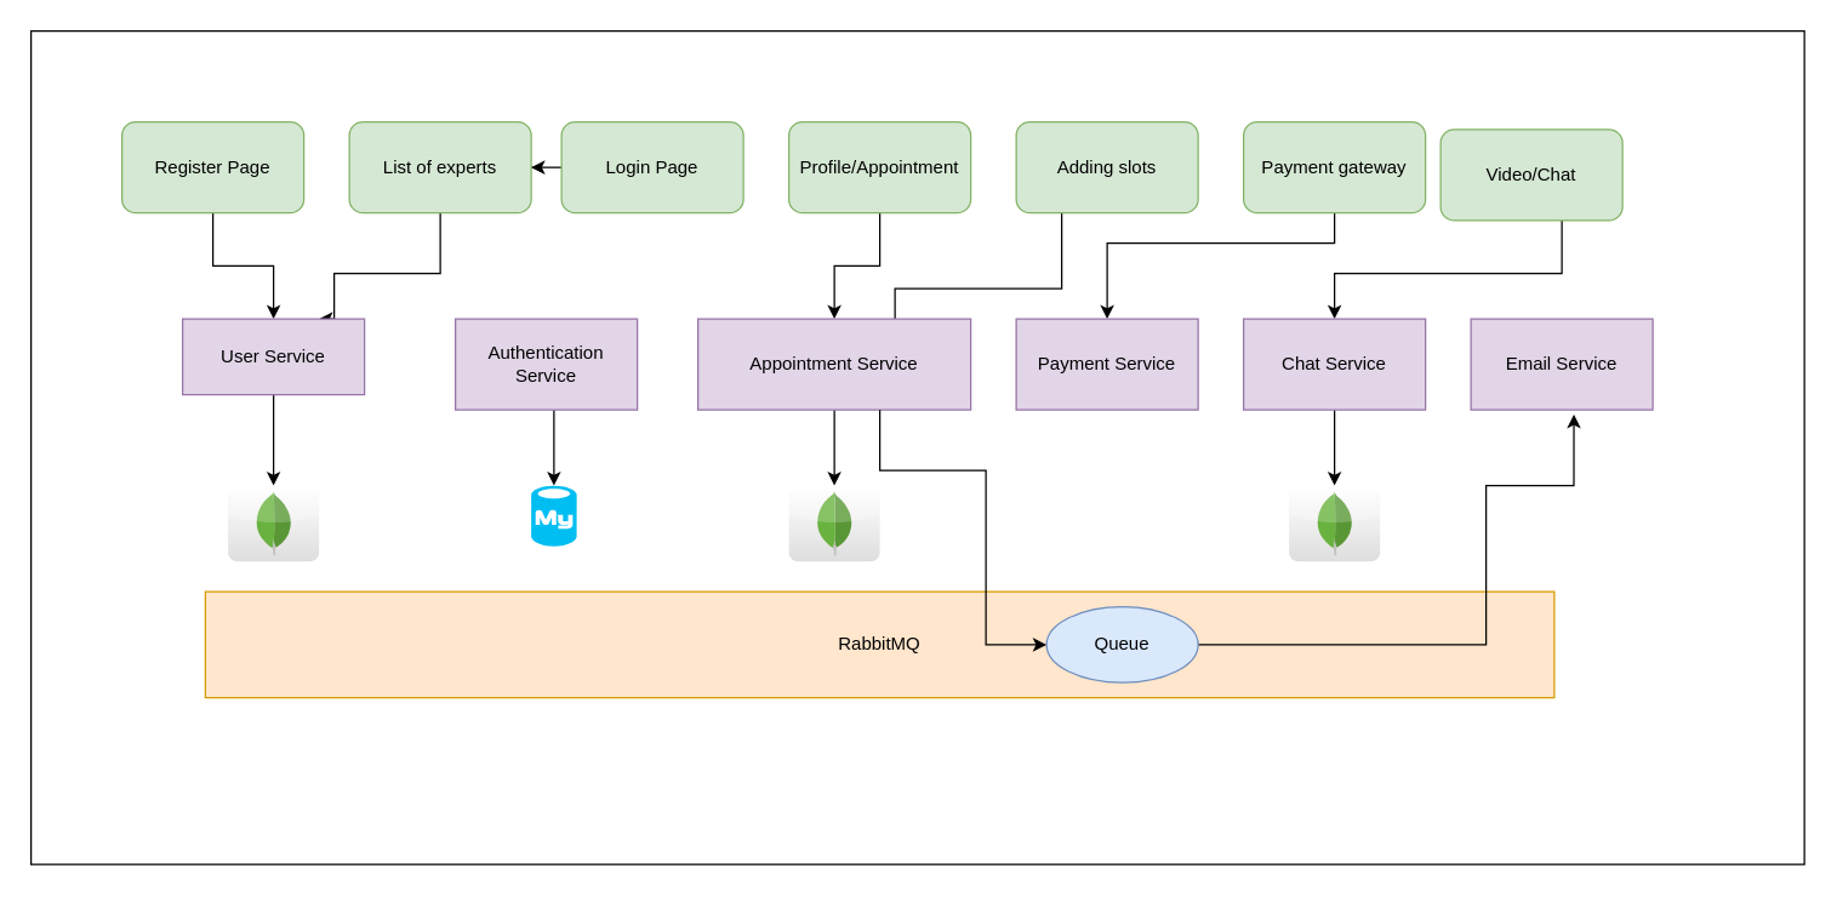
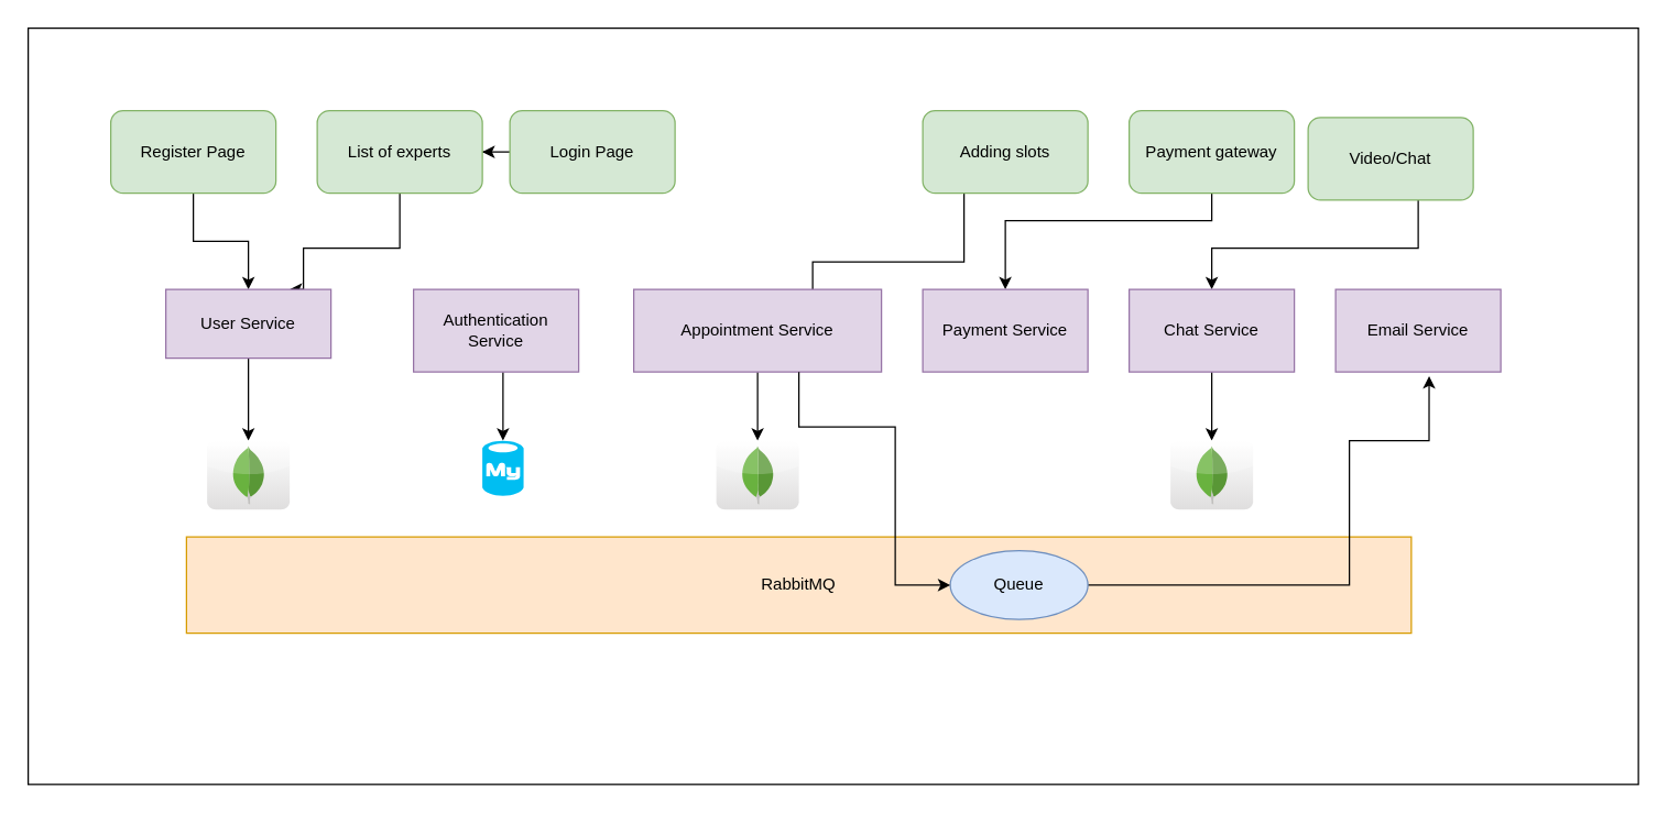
  <mxCell id="0" />
  <mxCell id="1" parent="0" />
  <mxCell id="2" value="" style="rounded=0;whiteSpace=wrap;html=1;" vertex="1" parent="1"><mxGeometry x="20" width="1170" height="550" as="geometry" y="20" /></mxCell>
  <mxCell id="3" style="edgeStyle=orthogonalEdgeStyle;rounded=0;orthogonalLoop=1;jettySize=auto;html=1;" parent="1" source="4" target="14" edge="1"><mxGeometry relative="1" as="geometry" /></mxCell>
  <mxCell id="4" value="Login Page" style="rounded=1;whiteSpace=wrap;html=1;fillColor=#d5e8d4;strokeColor=#82b366;" parent="1" vertex="1"><mxGeometry x="370" y="80" width="120" height="60" as="geometry" /></mxCell>
  <mxCell id="5" style="edgeStyle=orthogonalEdgeStyle;rounded=0;orthogonalLoop=1;jettySize=auto;html=1;entryX=0.5;entryY=0;entryDx=0;entryDy=0;" parent="1" source="6" target="26" edge="1"><mxGeometry relative="1" as="geometry" /></mxCell>
  <mxCell id="6" value="Register Page" style="rounded=1;whiteSpace=wrap;html=1;fillColor=#d5e8d4;strokeColor=#82b366;" parent="1" vertex="1"><mxGeometry x="80" y="80" width="120" height="60" as="geometry" /></mxCell>
  <mxCell id="7" style="edgeStyle=orthogonalEdgeStyle;rounded=0;orthogonalLoop=1;jettySize=auto;html=1;" parent="1" source="8" target="20" edge="1"><mxGeometry relative="1" as="geometry"><Array as="points"><mxPoint x="880" y="160" /><mxPoint x="730" y="160" /></Array></mxGeometry></mxCell>
  <mxCell id="8" value="Payment gateway" style="rounded=1;whiteSpace=wrap;html=1;fillColor=#d5e8d4;strokeColor=#82b366;" parent="1" vertex="1"><mxGeometry x="820" y="80" width="120" height="60" as="geometry" /></mxCell>
  <mxCell id="9" style="edgeStyle=orthogonalEdgeStyle;rounded=0;orthogonalLoop=1;jettySize=auto;html=1;endArrow=none;" parent="1" source="10" target="22" edge="1"><mxGeometry relative="1" as="geometry"><Array as="points"><mxPoint x="700" y="190" /><mxPoint x="590" y="190" /></Array></mxGeometry></mxCell>
  <mxCell id="10" value="Adding slots" style="rounded=1;whiteSpace=wrap;html=1;fillColor=#d5e8d4;strokeColor=#82b366;" parent="1" vertex="1"><mxGeometry x="670" y="80" width="120" height="60" as="geometry" /></mxCell>
- <mxCell id="11" value="" style="edgeStyle=orthogonalEdgeStyle;rounded=0;orthogonalLoop=1;jettySize=auto;html=1;" parent="1" source="12" target="22" edge="1"><mxGeometry relative="1" as="geometry" /></mxCell>
- <mxCell id="12" value="Profile/Appointment" style="rounded=1;whiteSpace=wrap;html=1;fillColor=#d5e8d4;strokeColor=#82b366;" parent="1" vertex="1"><mxGeometry x="520" y="80" width="120" height="60" as="geometry" /></mxCell>
  <mxCell id="13" style="edgeStyle=orthogonalEdgeStyle;rounded=0;orthogonalLoop=1;jettySize=auto;html=1;entryX=0.75;entryY=0;entryDx=0;entryDy=0;" parent="1" source="14" target="26" edge="1"><mxGeometry relative="1" as="geometry"><Array as="points"><mxPoint x="290" y="180" /><mxPoint x="220" y="180" /><mxPoint x="220" y="210" /></Array></mxGeometry></mxCell>
  <mxCell id="14" value="List of experts" style="rounded=1;whiteSpace=wrap;html=1;fillColor=#d5e8d4;strokeColor=#82b366;" parent="1" vertex="1"><mxGeometry x="230" y="80" width="120" height="60" as="geometry" /></mxCell>
  <mxCell id="15" style="edgeStyle=orthogonalEdgeStyle;rounded=0;orthogonalLoop=1;jettySize=auto;html=1;" parent="1" source="16" target="19" edge="1"><mxGeometry relative="1" as="geometry"><Array as="points"><mxPoint x="1030" y="180" /><mxPoint x="880" y="180" /></Array></mxGeometry></mxCell>
  <mxCell id="16" value="Video/Chat" style="rounded=1;whiteSpace=wrap;html=1;fillColor=#d5e8d4;strokeColor=#82b366;" parent="1" vertex="1"><mxGeometry x="950" y="85" width="120" height="60" as="geometry" /></mxCell>
  <mxCell id="17" value="Email Service" style="rounded=0;whiteSpace=wrap;html=1;fillColor=#e1d5e7;strokeColor=#9673a6;" parent="1" vertex="1"><mxGeometry x="970" y="210" width="120" height="60" as="geometry" /></mxCell>
  <mxCell id="18" style="edgeStyle=orthogonalEdgeStyle;rounded=0;orthogonalLoop=1;jettySize=auto;html=1;" parent="1" source="19" target="30" edge="1"><mxGeometry relative="1" as="geometry" /></mxCell>
  <mxCell id="19" value="Chat Service" style="rounded=0;whiteSpace=wrap;html=1;fillColor=#e1d5e7;strokeColor=#9673a6;" parent="1" vertex="1"><mxGeometry x="820" y="210" width="120" height="60" as="geometry" /></mxCell>
  <mxCell id="20" value="Payment Service" style="rounded=0;whiteSpace=wrap;html=1;fillColor=#e1d5e7;strokeColor=#9673a6;" parent="1" vertex="1"><mxGeometry x="670" y="210" width="120" height="60" as="geometry" /></mxCell>
  <mxCell id="21" style="edgeStyle=orthogonalEdgeStyle;rounded=0;orthogonalLoop=1;jettySize=auto;html=1;" parent="1" source="22" target="29" edge="1"><mxGeometry relative="1" as="geometry" /></mxCell>
  <mxCell id="22" value="Appointment Service" style="rounded=0;whiteSpace=wrap;html=1;fillColor=#e1d5e7;strokeColor=#9673a6;" parent="1" vertex="1"><mxGeometry x="460" y="210" width="180" height="60" as="geometry" /></mxCell>
  <mxCell id="23" style="edgeStyle=orthogonalEdgeStyle;rounded=0;orthogonalLoop=1;jettySize=auto;html=1;" parent="1" source="24" target="31" edge="1"><mxGeometry relative="1" as="geometry"><Array as="points"><mxPoint x="365" y="280" /><mxPoint x="365" y="280" /></Array></mxGeometry></mxCell>
  <mxCell id="24" value="Authentication Service" style="rounded=0;whiteSpace=wrap;html=1;fillColor=#e1d5e7;strokeColor=#9673a6;" parent="1" vertex="1"><mxGeometry x="300" y="210" width="120" height="60" as="geometry" /></mxCell>
  <mxCell id="25" style="edgeStyle=orthogonalEdgeStyle;rounded=0;orthogonalLoop=1;jettySize=auto;html=1;" parent="1" source="26" target="28" edge="1"><mxGeometry relative="1" as="geometry" /></mxCell>
  <mxCell id="26" value="User Service" style="rounded=0;whiteSpace=wrap;html=1;fillColor=#e1d5e7;strokeColor=#9673a6;" parent="1" vertex="1"><mxGeometry x="120" y="210" width="120" height="50" as="geometry" /></mxCell>
  <mxCell id="27" value="RabbitMQ" style="rounded=0;whiteSpace=wrap;html=1;fillColor=#ffe6cc;strokeColor=#d79b00;" parent="1" vertex="1"><mxGeometry x="135" y="390" width="890" height="70" as="geometry" /></mxCell>
  <mxCell id="28" value="" style="dashed=0;outlineConnect=0;html=1;align=center;labelPosition=center;verticalLabelPosition=bottom;verticalAlign=top;shape=mxgraph.webicons.mongodb;gradientColor=#DFDEDE" parent="1" vertex="1"><mxGeometry x="150" y="320" width="60" height="50" as="geometry" /></mxCell>
  <mxCell id="29" value="" style="dashed=0;outlineConnect=0;html=1;align=center;labelPosition=center;verticalLabelPosition=bottom;verticalAlign=top;shape=mxgraph.webicons.mongodb;gradientColor=#DFDEDE" parent="1" vertex="1"><mxGeometry x="520" y="320" width="60" height="50" as="geometry" /></mxCell>
  <mxCell id="30" value="" style="dashed=0;outlineConnect=0;html=1;align=center;labelPosition=center;verticalLabelPosition=bottom;verticalAlign=top;shape=mxgraph.webicons.mongodb;gradientColor=#DFDEDE" parent="1" vertex="1"><mxGeometry x="850" y="320" width="60" height="50" as="geometry" /></mxCell>
  <mxCell id="31" value="" style="verticalLabelPosition=bottom;html=1;verticalAlign=top;align=center;strokeColor=none;fillColor=#00BEF2;shape=mxgraph.azure.mysql_database;" parent="1" vertex="1"><mxGeometry x="350" y="320" width="30" height="40" as="geometry" /></mxCell>
  <mxCell id="32" style="edgeStyle=orthogonalEdgeStyle;rounded=0;orthogonalLoop=1;jettySize=auto;html=1;entryX=0.566;entryY=1.05;entryDx=0;entryDy=0;entryPerimeter=0;" parent="1" source="33" target="17" edge="1"><mxGeometry relative="1" as="geometry"><Array as="points"><mxPoint x="980" y="425" /><mxPoint x="980" y="320" /><mxPoint x="1038" y="320" /></Array></mxGeometry></mxCell>
  <mxCell id="33" value="Queue" style="ellipse;whiteSpace=wrap;html=1;fillColor=#dae8fc;strokeColor=#6c8ebf;" parent="1" vertex="1"><mxGeometry x="690" y="400" width="100" height="50" as="geometry" /></mxCell>
  <mxCell id="34" style="edgeStyle=orthogonalEdgeStyle;rounded=0;orthogonalLoop=1;jettySize=auto;html=1;entryX=0;entryY=0.5;entryDx=0;entryDy=0;" parent="1" source="22" target="33" edge="1"><mxGeometry relative="1" as="geometry"><Array as="points"><mxPoint x="580" y="310" /><mxPoint x="650" y="310" /><mxPoint x="650" y="425" /></Array></mxGeometry></mxCell>
